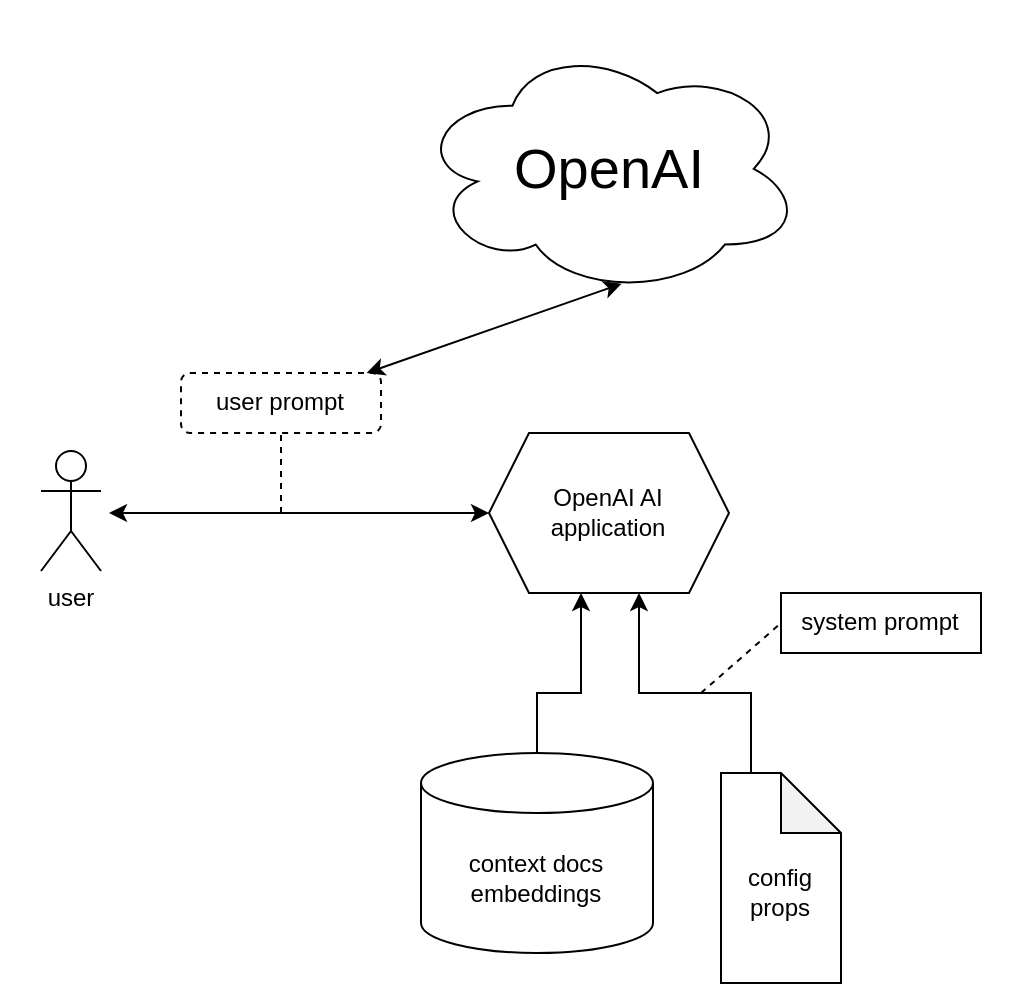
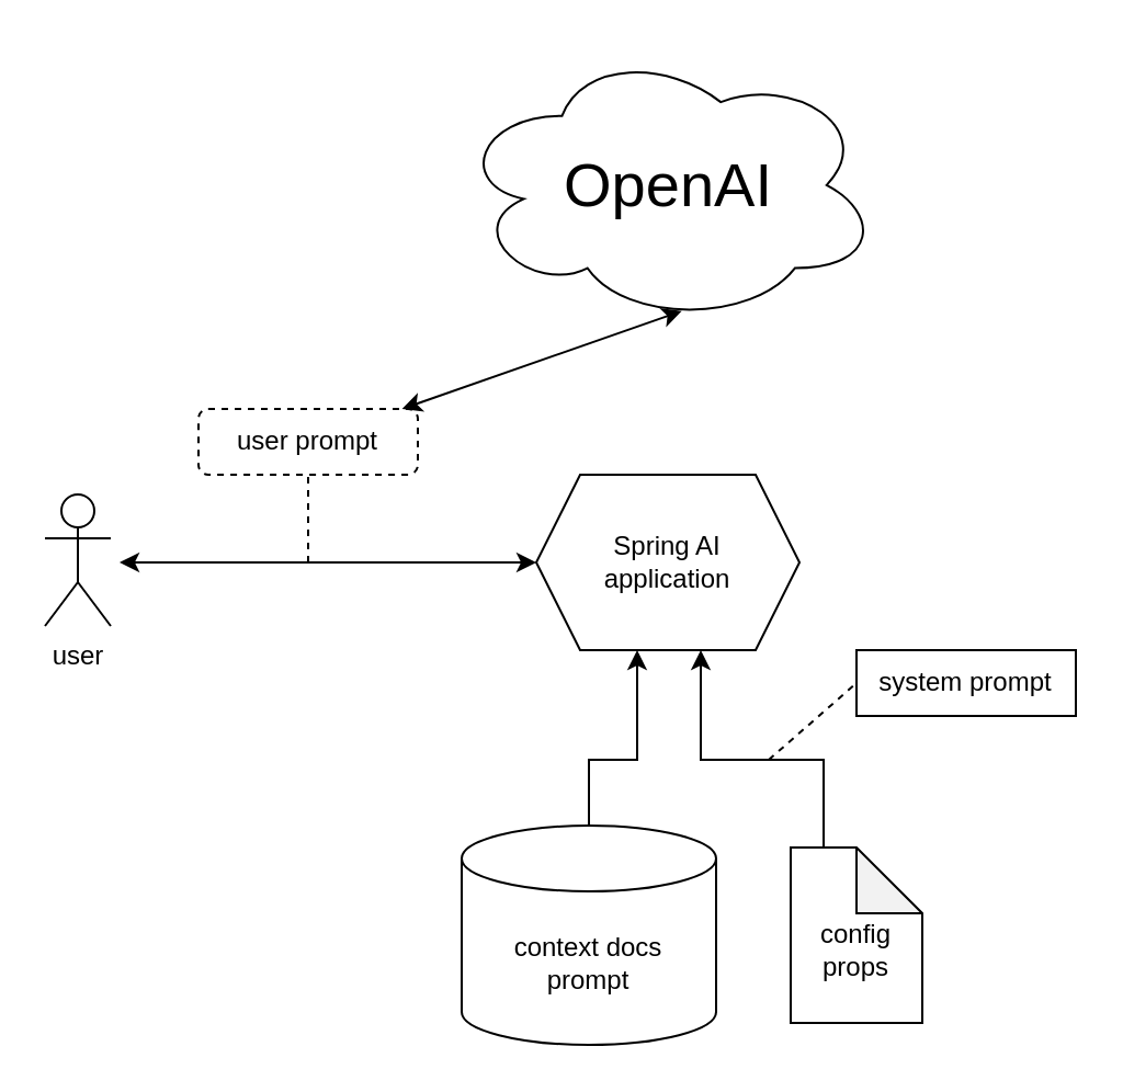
  <mxCell id="0" />
  <mxCell id="1" parent="0" />
  <mxCell id="2" value="&lt;font style=&quot;font-size: 28px;&quot;&gt;OpenAI&lt;/font&gt;" style="ellipse;shape=cloud;whiteSpace=wrap;html=1;" vertex="1" parent="1"><mxGeometry x="207.5" y="20.81" width="193" height="126.19" as="geometry" /></mxCell>
  <mxCell id="3" value="user" style="shape=umlActor;verticalLabelPosition=bottom;verticalAlign=top;html=1;outlineConnect=0;" vertex="1" parent="1"><mxGeometry x="20" y="225" width="30" height="60" as="geometry" /></mxCell>
- <mxCell id="4" value="OpenAI AI&lt;div&gt;application&lt;/div&gt;" style="shape=hexagon;perimeter=hexagonPerimeter2;whiteSpace=wrap;html=1;fixedSize=1;" vertex="1" parent="1"><mxGeometry x="244" y="216" width="120" height="80" as="geometry" /></mxCell>
+ <mxCell id="4" value="Spring AI&lt;div&gt;application&lt;/div&gt;" style="shape=hexagon;perimeter=hexagonPerimeter2;whiteSpace=wrap;html=1;fixedSize=1;" vertex="1" parent="1"><mxGeometry x="244" y="216" width="120" height="80" as="geometry" /></mxCell>
  <mxCell id="5" value="" style="endArrow=classic;html=1;rounded=0;entryX=0.05;entryY=0.5;entryDx=0;entryDy=0;entryPerimeter=0;startArrow=classic;startFill=1;" edge="1" parent="1"><mxGeometry width="50" height="50" relative="1" as="geometry"><mxPoint x="54" y="256" as="sourcePoint" /><mxPoint x="244" y="256" as="targetPoint" /></mxGeometry></mxCell>
  <mxCell id="6" value="" style="endArrow=none;dashed=1;html=1;rounded=0;" edge="1" parent="1" target="7"><mxGeometry width="50" height="50" relative="1" as="geometry"><mxPoint x="140" y="256" as="sourcePoint" /><mxPoint x="140" y="216" as="targetPoint" /></mxGeometry></mxCell>
  <mxCell id="7" value="user prompt" style="rounded=1;whiteSpace=wrap;html=1;dashed=1;" vertex="1" parent="1"><mxGeometry x="90" y="186" width="100" height="30" as="geometry" /></mxCell>
- <mxCell id="8" value="context docs&lt;br&gt;embeddings" style="shape=cylinder3;whiteSpace=wrap;html=1;boundedLbl=1;backgroundOutline=1;size=15;" vertex="1" parent="1"><mxGeometry x="210" y="376" width="116" height="100" as="geometry" /></mxCell>
+ <mxCell id="8" value="context docs&lt;br&gt;prompt" style="shape=cylinder3;whiteSpace=wrap;html=1;boundedLbl=1;backgroundOutline=1;size=15;" vertex="1" parent="1"><mxGeometry x="210" y="376" width="116" height="100" as="geometry" /></mxCell>
  <mxCell id="9" value="" style="endArrow=classic;html=1;rounded=0;exitX=0.5;exitY=0;exitDx=0;exitDy=0;exitPerimeter=0;edgeStyle=orthogonalEdgeStyle;" edge="1" parent="1" source="8"><mxGeometry width="50" height="50" relative="1" as="geometry"><mxPoint x="240" y="346" as="sourcePoint" /><mxPoint x="290" y="296" as="targetPoint" /><Array as="points"><mxPoint x="268" y="346" /><mxPoint x="290" y="346" /></Array></mxGeometry></mxCell>
- <mxCell id="10" value="&lt;div&gt;&lt;br&gt;&lt;/div&gt;config&lt;div&gt;props&lt;/div&gt;" style="shape=note;whiteSpace=wrap;html=1;backgroundOutline=1;darkOpacity=0.05;" vertex="1" parent="1"><mxGeometry x="360" y="386" width="60" height="105" as="geometry" /></mxCell>
+ <mxCell id="10" value="&lt;div&gt;&lt;br&gt;&lt;/div&gt;config&lt;div&gt;props&lt;/div&gt;" style="shape=note;whiteSpace=wrap;html=1;backgroundOutline=1;darkOpacity=0.05;" vertex="1" parent="1"><mxGeometry x="360" y="386" width="60" height="80" as="geometry" /></mxCell>
  <mxCell id="11" value="" style="endArrow=classic;html=1;rounded=0;exitX=0;exitY=0;exitDx=15;exitDy=0;exitPerimeter=0;entryX=0.625;entryY=1;entryDx=0;entryDy=0;edgeStyle=orthogonalEdgeStyle;" edge="1" parent="1" source="10" target="4"><mxGeometry width="50" height="50" relative="1" as="geometry"><mxPoint x="240" y="346" as="sourcePoint" /><mxPoint x="290" y="296" as="targetPoint" /><Array as="points"><mxPoint x="375" y="346" /><mxPoint x="319" y="346" /></Array></mxGeometry></mxCell>
  <mxCell id="12" value="system prompt" style="whiteSpace=wrap;html=1;rounded=0;" vertex="1" parent="1"><mxGeometry x="390" y="296" width="100" height="30" as="geometry" /></mxCell>
  <mxCell id="13" value="" style="endArrow=none;dashed=1;html=1;rounded=0;entryX=0;entryY=0.5;entryDx=0;entryDy=0;" edge="1" parent="1" target="12"><mxGeometry width="50" height="50" relative="1" as="geometry"><mxPoint x="350" y="346" as="sourcePoint" /><mxPoint x="290" y="316" as="targetPoint" /></mxGeometry></mxCell>
  <mxCell id="14" value="" style="endArrow=classic;startArrow=classic;html=1;rounded=0;exitX=0.533;exitY=0.955;exitDx=0;exitDy=0;exitPerimeter=0;" edge="1" parent="1" source="2" target="7"><mxGeometry width="50" height="50" relative="1" as="geometry"><mxPoint x="270" y="266" as="sourcePoint" /><mxPoint x="320" y="216" as="targetPoint" /></mxGeometry></mxCell>
